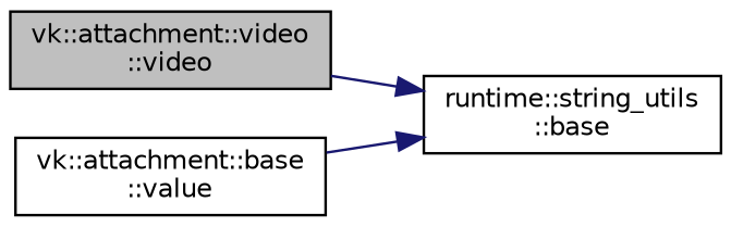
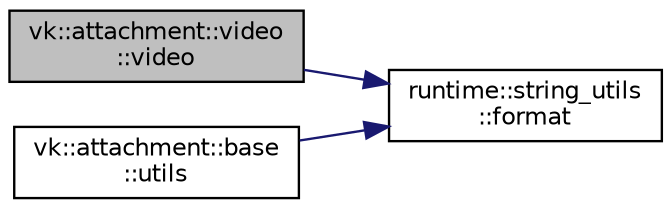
  digraph {
    rankdir=LR
    node [color=black fillcolor=white fontname=Helvetica fontsize=10 shape=record style=filled]
    edge [color=midnightblue fontname=Helvetica fontsize=10 labelfontname=Helvetica labelfontsize=10 style=solid]
    n1 [fillcolor=grey75 fontcolor=black height=0.2 label="vk::attachment::video\l::video" width=0.4]
-   n2 [height=0.2 label="runtime::string_utils\l::base" width=0.4]
-   n3 [height=0.2 label="vk::attachment::base\l::value" width=0.4]
+   n2 [height=0.2 label="runtime::string_utils\l::format" width=0.4]
+   n3 [height=0.2 label="vk::attachment::base\l::utils" width=0.4]
    n1 -> n2
    n3 -> n2
  }
